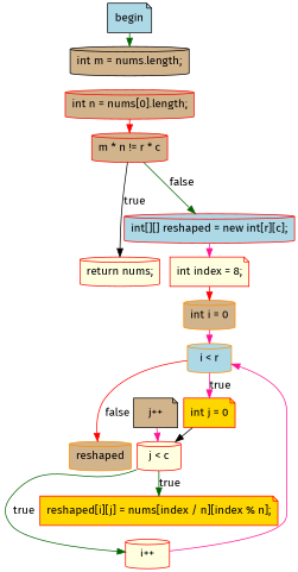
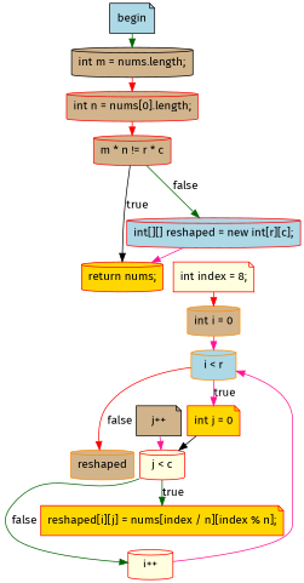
  digraph {
    fontname="Fira Sans"
    nodesep=0.1
    ranksep=0.1
    node [color=red fillcolor=tan fontname="Fira Sans" shape=cylinder style=filled]
    edge [color=deeppink fontname="Fira Sans"]
    n1 [color=black fillcolor=lightblue label=begin shape=note]
    n2 [color=black label="int m = nums.length;"]
    n3 [label="int n = nums[0].length;"]
    n4 [label="m * n != r * c"]
-   n5 [fillcolor=lightyellow label="return nums;"]
+   n5 [fillcolor=gold label="return nums;"]
    n6 [fillcolor=lightblue label="int[][] reshaped = new int[r][c];"]
    n7 [fillcolor=lightyellow label="int index = 8;" shape=note]
    n8 [color=darkorange label="int i = 0"]
    n9 [color=darkorange fillcolor=lightblue label="i \< r"]
    n10 [fillcolor=gold label="int j = 0" shape=note]
    n11 [color=darkorange label=reshaped]
    n12 [fillcolor=lightyellow label="j \< c"]
    n13 [fillcolor=gold label="reshaped[i][j] = nums[index / n][index % n];" shape=note]
    n14 [fillcolor=lightyellow label="i++"]
    n15 [color=black label="j++" shape=note]
    n1 -> n2 [color=darkgreen]
+   n2 -> n3 [color=red]
    n3 -> n4 [color=red]
    n4 -> n5 [color=black label=true minlen=1]
    n4 -> n6 [color=darkgreen label=false minlen=2]
-   n6 -> n7
+   n6 -> n5
    n7 -> n8 [color=red]
    n8 -> n9
    n9 -> n10 [label=true minlen=1]
    n9 -> n11 [color=red label=false minlen=2]
    n10 -> n12 [color=black]
    n12 -> n13 [color=darkgreen label=true minlen=1]
-   n12 -> n14 [color=darkgreen label=true minlen=2]
+   n12 -> n14 [color=darkgreen label=false minlen=2]
    n14 -> n9
    n15 -> n12
  }
